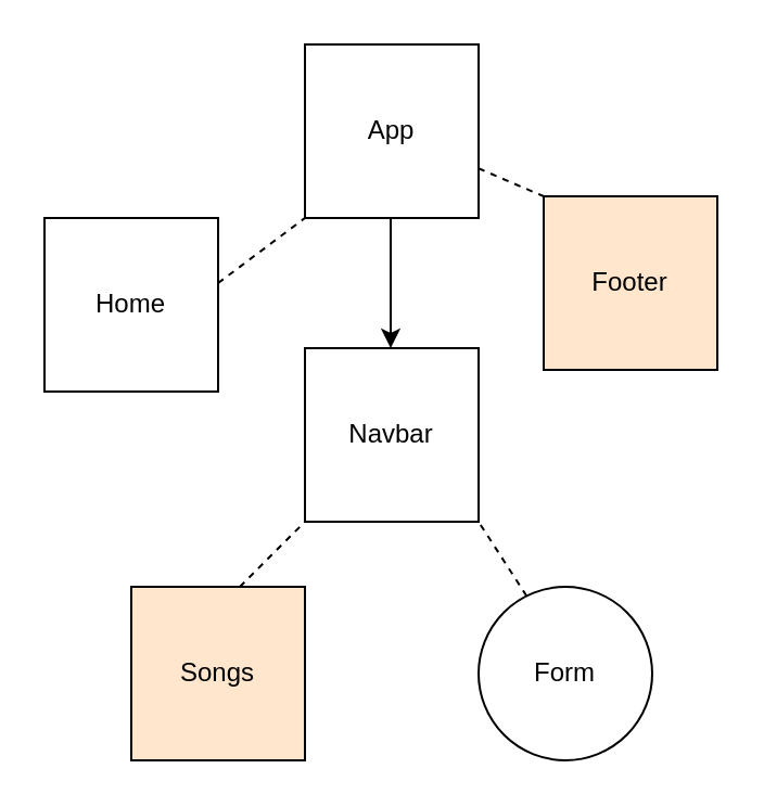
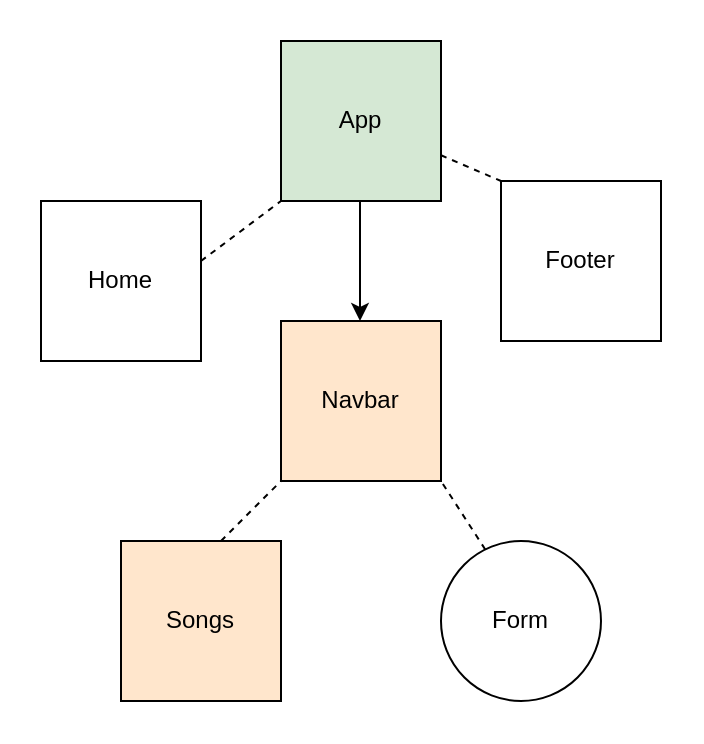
  <mxCell id="0" />
  <mxCell id="1" parent="0" />
- <mxCell id="2" value="App" style="whiteSpace=wrap;html=1;aspect=fixed;" vertex="1" parent="1"><mxGeometry x="140" y="20" width="80" height="80" as="geometry" /></mxCell>
+ <mxCell id="2" value="App" style="whiteSpace=wrap;html=1;aspect=fixed;fillColor=#d5e8d4;" vertex="1" parent="1"><mxGeometry x="140" y="20" width="80" height="80" as="geometry" /></mxCell>
  <mxCell id="3" value="Songs" style="whiteSpace=wrap;html=1;aspect=fixed;fillColor=#ffe6cc;" vertex="1" parent="1"><mxGeometry x="60" y="270" width="80" height="80" as="geometry" /></mxCell>
- <mxCell id="4" value="Navbar" style="whiteSpace=wrap;html=1;aspect=fixed;" vertex="1" parent="1"><mxGeometry x="140" y="160" width="80" height="80" as="geometry" /></mxCell>
- <mxCell id="5" value="Footer" style="whiteSpace=wrap;html=1;aspect=fixed;fillColor=#ffe6cc;" vertex="1" parent="1"><mxGeometry x="250" y="90" width="80" height="80" as="geometry" /></mxCell>
+ <mxCell id="4" value="Navbar" style="whiteSpace=wrap;html=1;aspect=fixed;fillColor=#ffe6cc;" vertex="1" parent="1"><mxGeometry x="140" y="160" width="80" height="80" as="geometry" /></mxCell>
+ <mxCell id="5" value="Footer" style="whiteSpace=wrap;html=1;aspect=fixed;" vertex="1" parent="1"><mxGeometry x="250" y="90" width="80" height="80" as="geometry" /></mxCell>
  <mxCell id="6" value="Home" style="whiteSpace=wrap;html=1;aspect=fixed;" vertex="1" parent="1"><mxGeometry x="20" y="100" width="80" height="80" as="geometry" /></mxCell>
  <mxCell id="7" value="Form" style="ellipse;whiteSpace=wrap;html=1;aspect=fixed;" vertex="1" parent="1"><mxGeometry x="220" y="270" width="80" height="80" as="geometry" /></mxCell>
  <mxCell id="8" value="" style="endArrow=classic;html=1;" edge="1" parent="1"><mxGeometry width="50" height="50" relative="1" as="geometry"><mxPoint x="179.5" y="100" as="sourcePoint" /><mxPoint x="179.5" y="160" as="targetPoint" /><Array as="points"><mxPoint x="179.5" y="130" /></Array></mxGeometry></mxCell>
  <mxCell id="9" value="" style="endArrow=none;dashed=1;html=1;" edge="1" parent="1"><mxGeometry width="50" height="50" relative="1" as="geometry"><mxPoint x="110" y="270" as="sourcePoint" /><mxPoint x="140" y="240" as="targetPoint" /></mxGeometry></mxCell>
  <mxCell id="10" value="" style="endArrow=none;dashed=1;html=1;entryX=0;entryY=1;entryDx=0;entryDy=0;" edge="1" parent="1" target="2"><mxGeometry width="50" height="50" relative="1" as="geometry"><mxPoint x="100" y="130" as="sourcePoint" /><mxPoint x="150" y="80" as="targetPoint" /></mxGeometry></mxCell>
  <mxCell id="11" value="" style="endArrow=none;dashed=1;html=1;exitX=0.25;exitY=0;exitDx=0;exitDy=0;" edge="1" parent="1" source="7"><mxGeometry width="50" height="50" relative="1" as="geometry"><mxPoint x="270" y="290" as="sourcePoint" /><mxPoint x="220" y="240" as="targetPoint" /></mxGeometry></mxCell>
  <mxCell id="12" value="" style="endArrow=none;dashed=1;html=1;" edge="1" parent="1" source="2"><mxGeometry width="50" height="50" relative="1" as="geometry"><mxPoint x="220" y="110" as="sourcePoint" /><mxPoint x="250" y="90" as="targetPoint" /></mxGeometry></mxCell>
